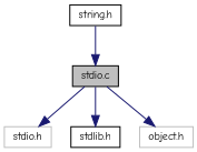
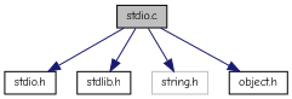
  digraph {
    fontname="Comic Neue"
    node [color=black fillcolor=white fontname="Comic Neue" fontsize=10 shape=record style=filled]
    edge [color=midnightblue fontname="Comic Neue" fontsize=10 labelfontname=Helvetica labelfontsize=10 style=solid]
    n1 [fillcolor=grey75 fontcolor=black height=0.2 label="stdio.c" width=0.4]
-   n2 [color=grey75 height=0.2 label="stdio.h" width=0.4]
+   n2 [height=0.2 label="stdio.h" width=0.4]
    n3 [height=0.2 label="stdlib.h" width=0.4]
-   n4 [height=0.2 label="string.h" width=0.4]
-   n5 [color=grey75 height=0.2 label="object.h" width=0.4]
+   n4 [color=grey75 height=0.2 label="string.h" width=0.4]
+   n5 [height=0.2 label="object.h" width=0.4]
    n1 -> n2
    n1 -> n3
-   n4 -> n1
+   n1 -> n4
    n1 -> n5
  }
